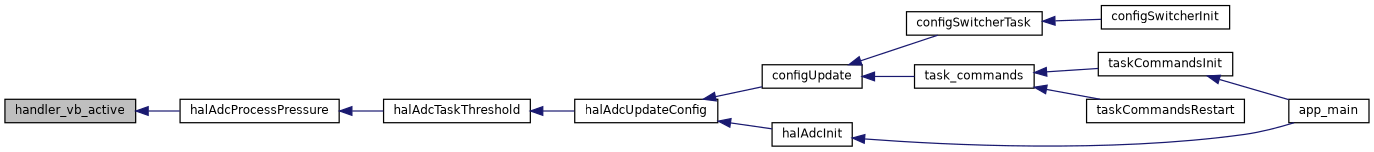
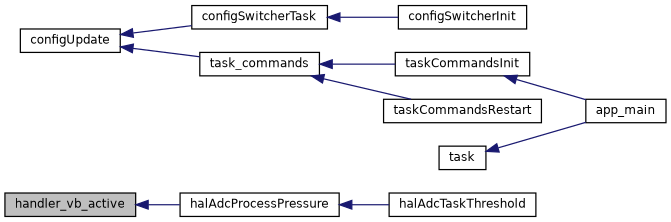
  digraph {
    rankdir=LR
    node [color=black fillcolor=white fontname=Helvetica fontsize=10 shape=record style=filled]
    edge [color=midnightblue dir=back fontname=Helvetica fontsize=10 labelfontname=Helvetica labelfontsize=10 style=solid]
    n1 [fillcolor=grey75 fontcolor=black height=0.2 label=handler_vb_active width=0.4]
    n2 [height=0.2 label=halAdcProcessPressure width=0.4]
    n3 [height=0.2 label=halAdcTaskThreshold width=0.4]
-   n4 [height=0.2 label=halAdcUpdateConfig width=0.4]
    n5 [height=0.2 label=configUpdate width=0.4]
-   n6 [height=0.2 label=halAdcInit width=0.4]
+   n6 [height=0.2 label=task width=0.4]
    n7 [height=0.2 label=configSwitcherTask width=0.4]
    n8 [height=0.2 label=task_commands width=0.4]
    n9 [height=0.2 label=app_main width=0.4]
    n10 [height=0.2 label=configSwitcherInit width=0.4]
    n11 [height=0.2 label=taskCommandsInit width=0.4]
    n12 [height=0.2 label=taskCommandsRestart width=0.4]
    n1 -> n2
    n2 -> n3
-   n3 -> n4
-   n4 -> n5
-   n4 -> n6
    n5 -> n7
    n5 -> n8
    n6 -> n9
    n7 -> n10
    n8 -> n11
    n8 -> n12
    n11 -> n9
  }
